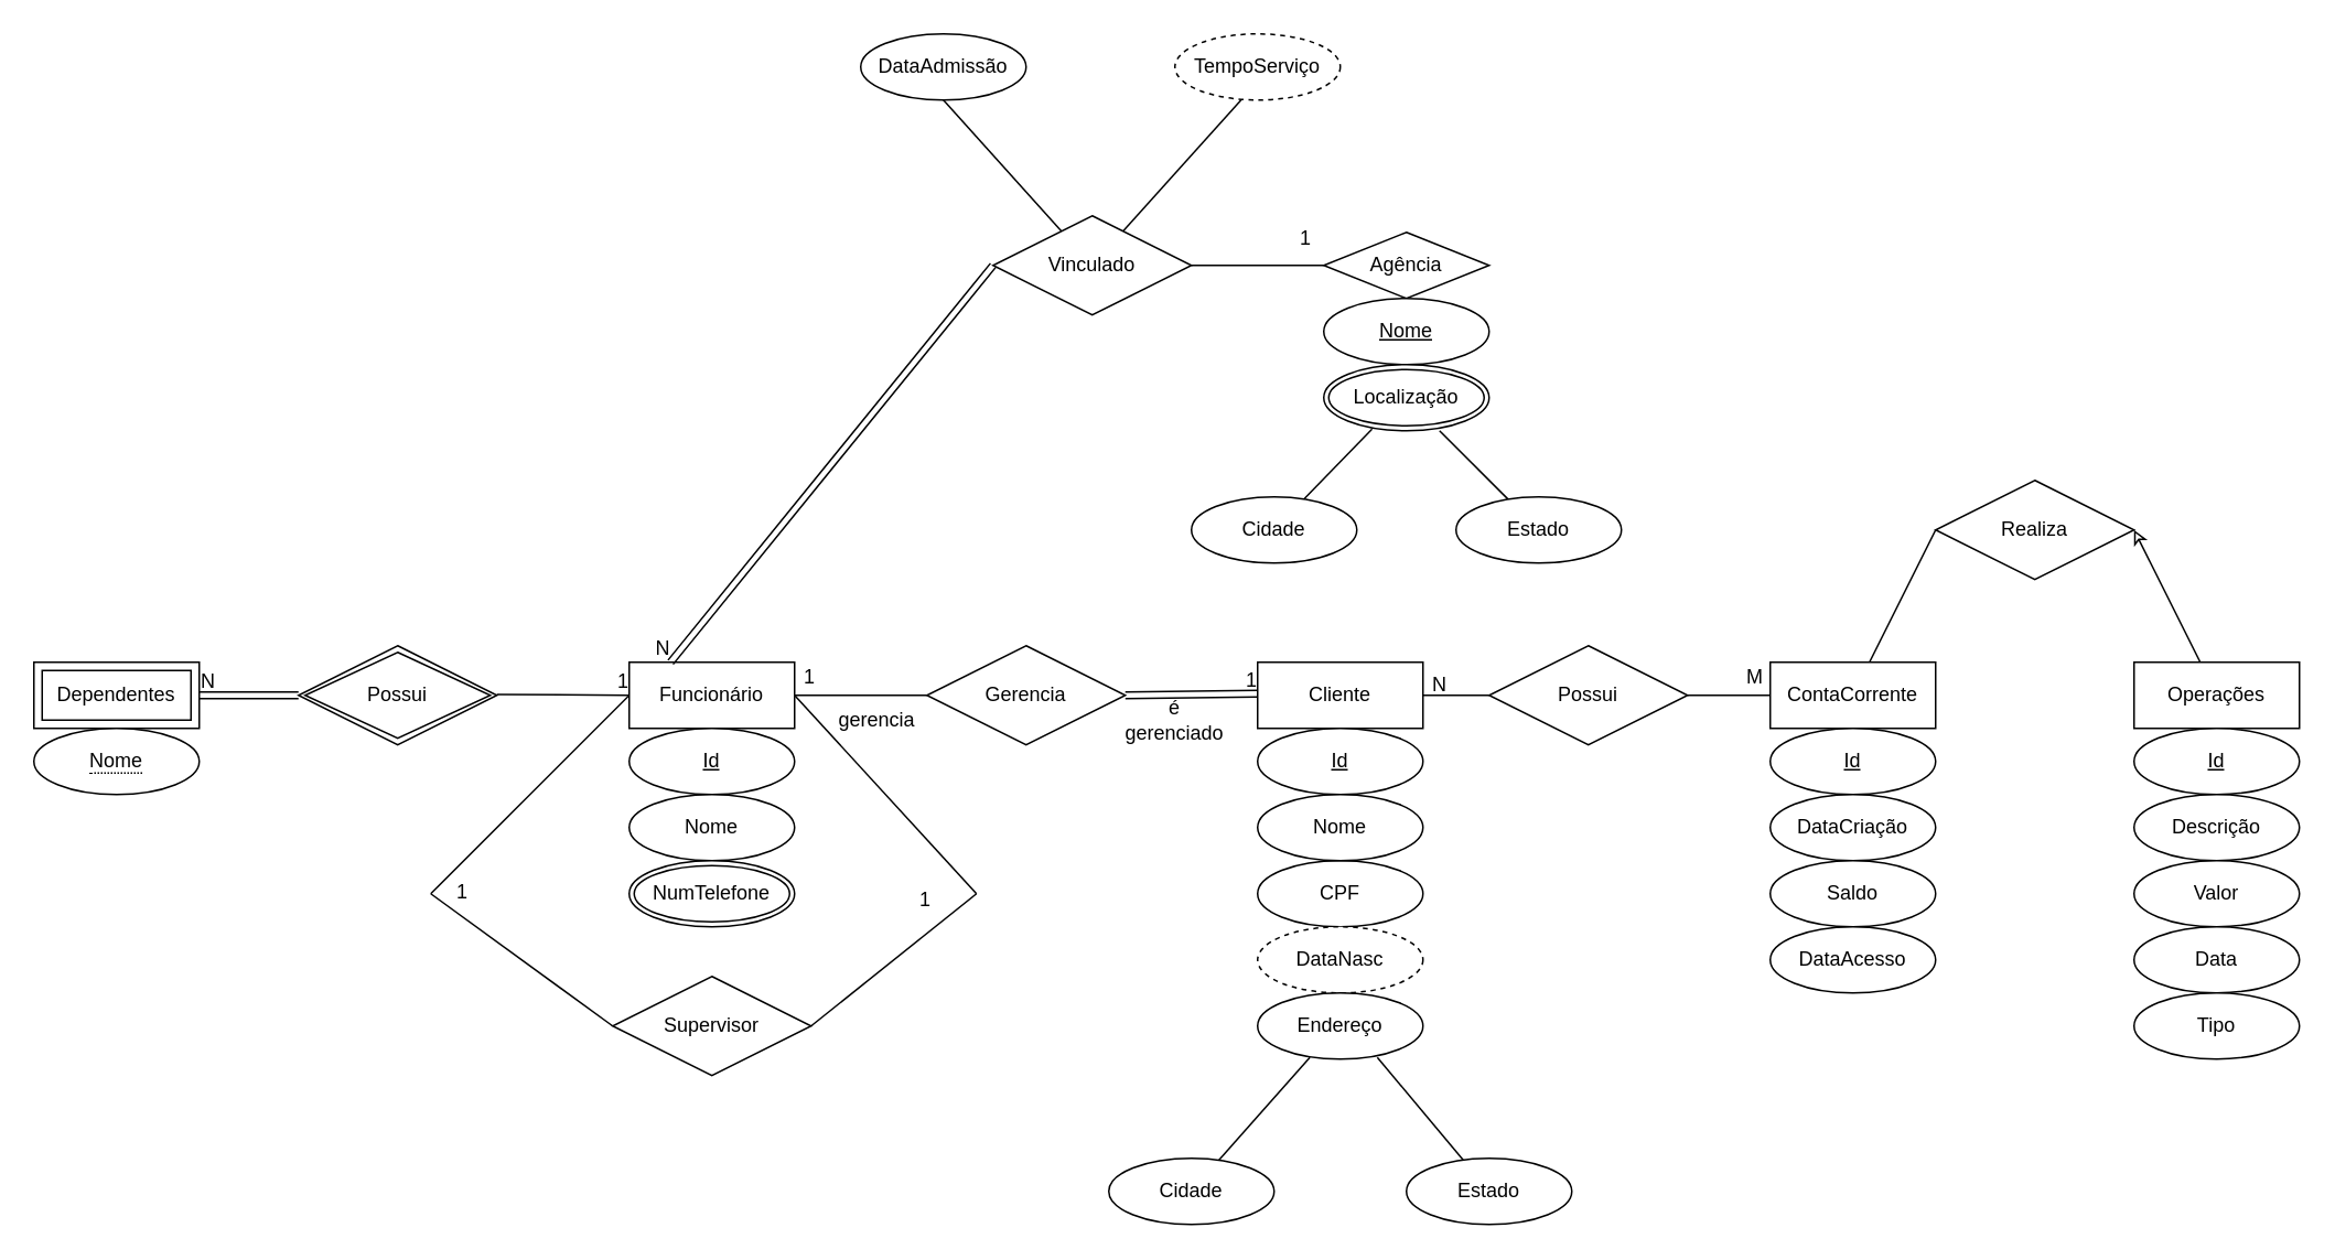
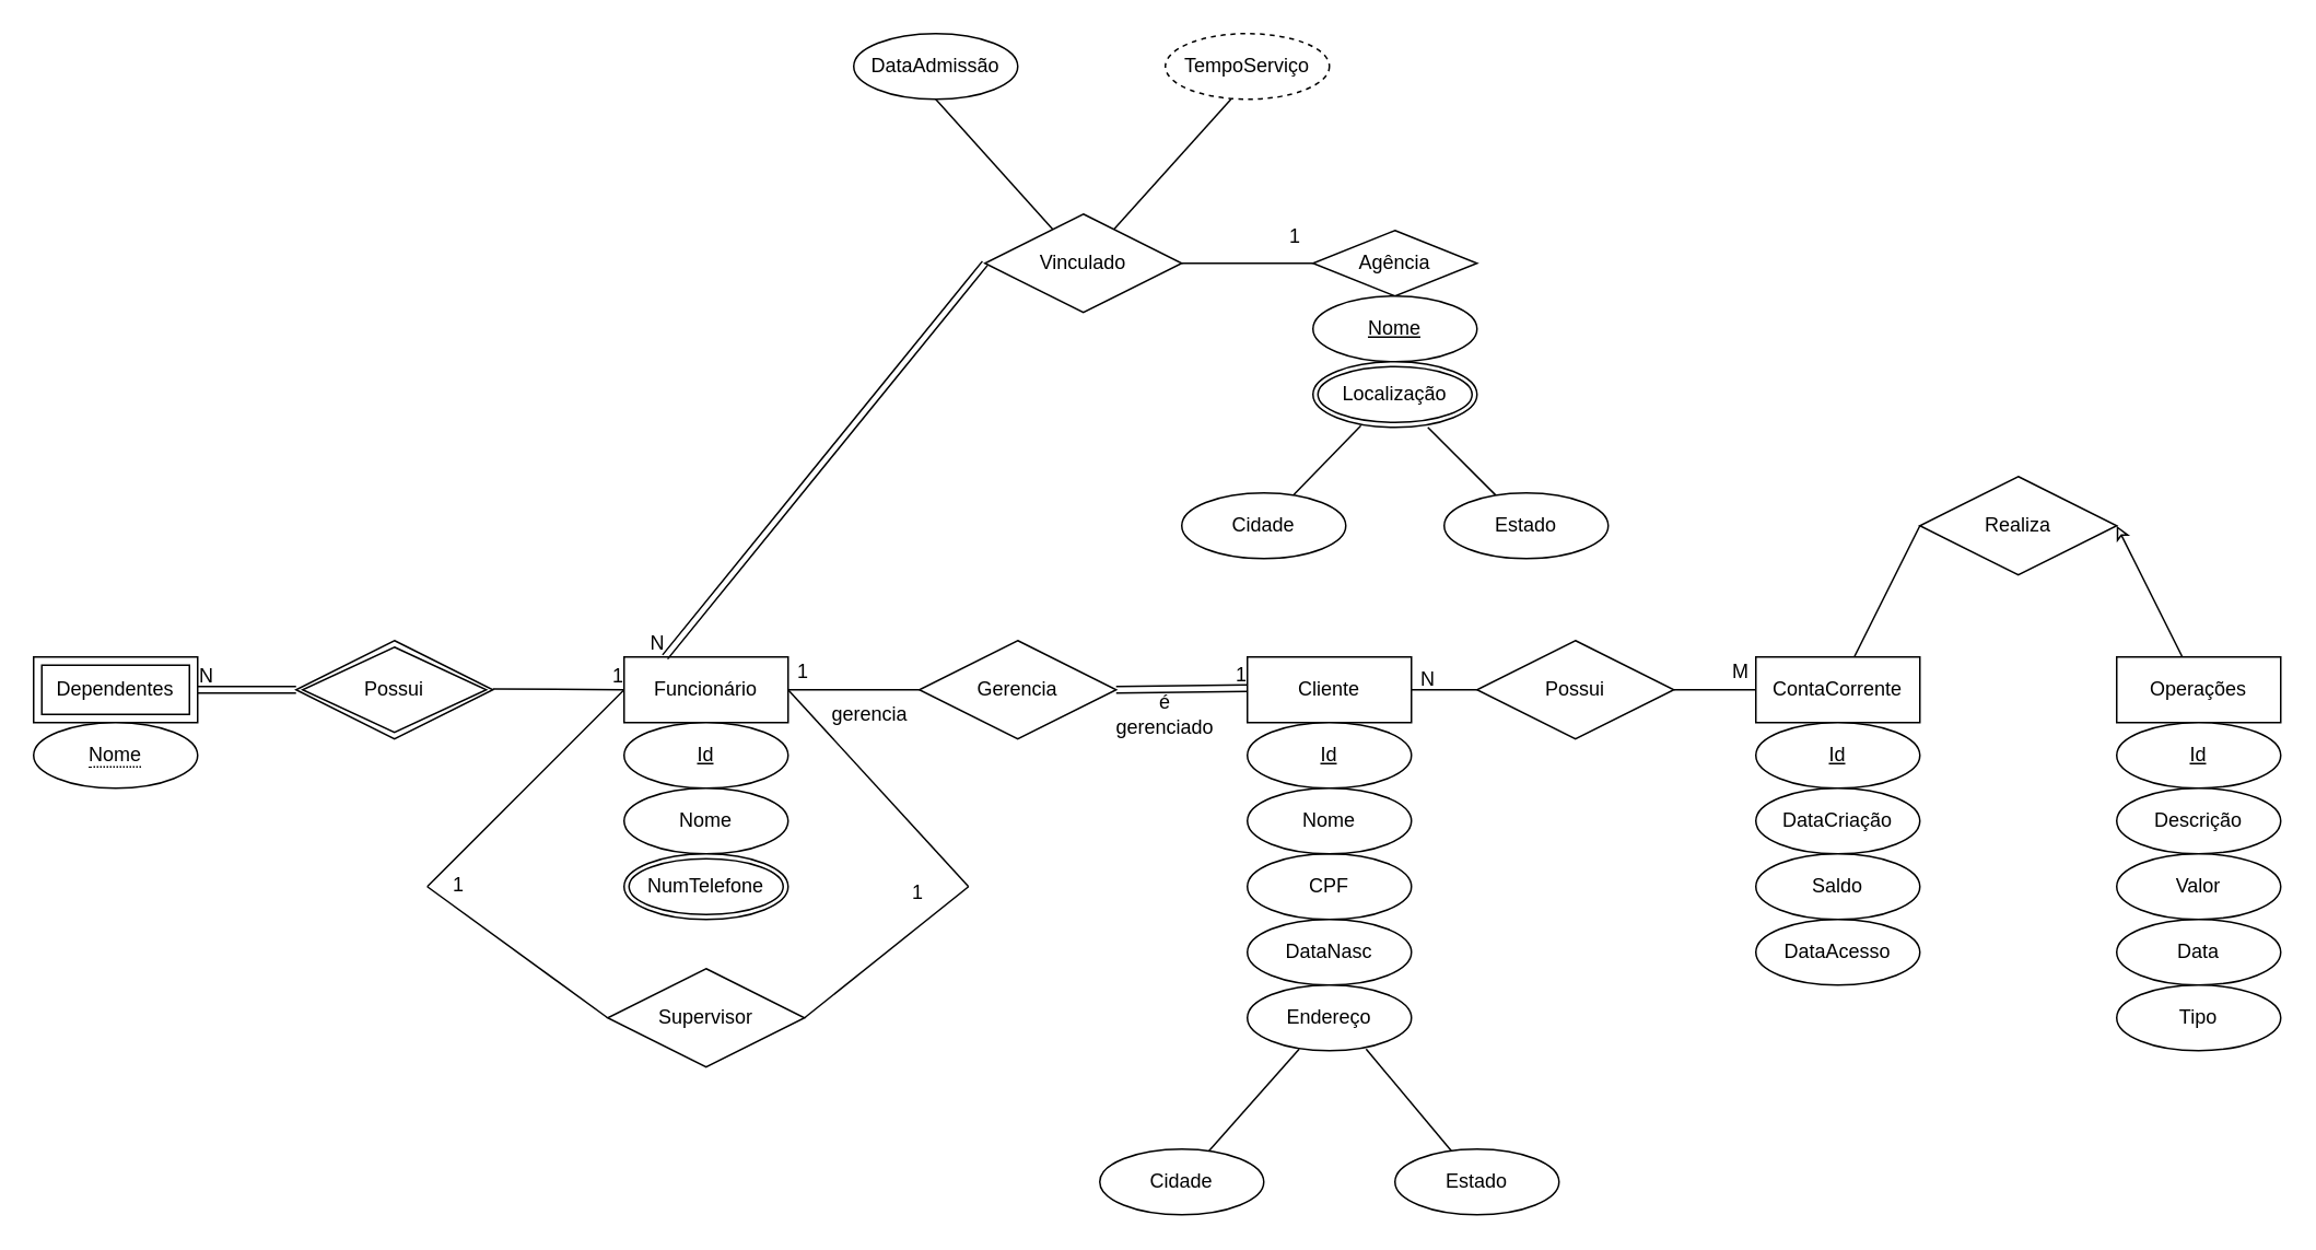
  <mxCell id="0" />
  <mxCell id="1" parent="0" />
  <mxCell id="2" value="Agência" style="rhombus;whiteSpace=wrap;html=1;align=center;" vertex="1" parent="1"><mxGeometry x="800" y="140" width="100" height="40" as="geometry" /></mxCell>
  <mxCell id="3" value="Nome" style="ellipse;whiteSpace=wrap;html=1;align=center;fontStyle=4;" vertex="1" parent="1"><mxGeometry x="800" y="180" width="100" height="40" as="geometry" /></mxCell>
  <mxCell id="4" style="edgeStyle=none;rounded=0;orthogonalLoop=1;jettySize=auto;html=1;entryX=0.292;entryY=0.975;entryDx=0;entryDy=0;entryPerimeter=0;endArrow=none;endFill=0;" edge="1" parent="1" source="5"><mxGeometry relative="1" as="geometry"><mxPoint x="829.2" y="259" as="targetPoint" /></mxGeometry></mxCell>
  <mxCell id="5" value="Cidade" style="ellipse;whiteSpace=wrap;html=1;align=center;" vertex="1" parent="1"><mxGeometry x="720" y="300" width="100" height="40" as="geometry" /></mxCell>
  <mxCell id="6" style="edgeStyle=none;rounded=0;orthogonalLoop=1;jettySize=auto;html=1;endArrow=none;endFill=0;" edge="1" parent="1" source="7"><mxGeometry relative="1" as="geometry"><mxPoint x="870" y="260" as="targetPoint" /></mxGeometry></mxCell>
  <mxCell id="7" value="Estado" style="ellipse;whiteSpace=wrap;html=1;align=center;" vertex="1" parent="1"><mxGeometry x="880" y="300" width="100" height="40" as="geometry" /></mxCell>
  <mxCell id="8" style="edgeStyle=none;rounded=0;orthogonalLoop=1;jettySize=auto;html=1;entryX=0;entryY=0.5;entryDx=0;entryDy=0;endArrow=none;endFill=0;" edge="1" parent="1" source="9" target="39"><mxGeometry relative="1" as="geometry" /></mxCell>
  <mxCell id="9" value="Cliente" style="whiteSpace=wrap;html=1;align=center;" vertex="1" parent="1"><mxGeometry x="760" y="400" width="100" height="40" as="geometry" /></mxCell>
  <mxCell id="10" value="Id" style="ellipse;whiteSpace=wrap;html=1;align=center;fontStyle=4;" vertex="1" parent="1"><mxGeometry x="760" y="440" width="100" height="40" as="geometry" /></mxCell>
  <mxCell id="11" value="CPF" style="ellipse;whiteSpace=wrap;html=1;align=center;" vertex="1" parent="1"><mxGeometry x="760" y="520" width="100" height="40" as="geometry" /></mxCell>
- <mxCell id="12" value="DataNasc" style="ellipse;whiteSpace=wrap;html=1;align=center;dashed=1;" vertex="1" parent="1"><mxGeometry x="760" y="560" width="100" height="40" as="geometry" /></mxCell>
+ <mxCell id="12" value="DataNasc" style="ellipse;whiteSpace=wrap;html=1;align=center;" vertex="1" parent="1"><mxGeometry x="760" y="560" width="100" height="40" as="geometry" /></mxCell>
  <mxCell id="13" value="Endereço" style="ellipse;whiteSpace=wrap;html=1;align=center;" vertex="1" parent="1"><mxGeometry x="760" y="600" width="100" height="40" as="geometry" /></mxCell>
  <mxCell id="14" style="edgeStyle=none;rounded=0;orthogonalLoop=1;jettySize=auto;html=1;entryX=0.316;entryY=0.975;entryDx=0;entryDy=0;entryPerimeter=0;endArrow=none;endFill=0;" edge="1" parent="1" source="15" target="13"><mxGeometry relative="1" as="geometry" /></mxCell>
  <mxCell id="15" value="Cidade" style="ellipse;whiteSpace=wrap;html=1;align=center;" vertex="1" parent="1"><mxGeometry x="670" y="700" width="100" height="40" as="geometry" /></mxCell>
  <mxCell id="16" style="edgeStyle=none;rounded=0;orthogonalLoop=1;jettySize=auto;html=1;entryX=0.724;entryY=0.975;entryDx=0;entryDy=0;entryPerimeter=0;endArrow=none;endFill=0;" edge="1" parent="1" source="17" target="13"><mxGeometry relative="1" as="geometry" /></mxCell>
  <mxCell id="17" value="Estado" style="ellipse;whiteSpace=wrap;html=1;align=center;" vertex="1" parent="1"><mxGeometry x="850" y="700" width="100" height="40" as="geometry" /></mxCell>
  <mxCell id="18" style="edgeStyle=none;rounded=0;orthogonalLoop=1;jettySize=auto;html=1;entryX=0;entryY=0.5;entryDx=0;entryDy=0;endArrow=none;endFill=0;" edge="1" parent="1" source="21" target="40"><mxGeometry relative="1" as="geometry" /></mxCell>
  <mxCell id="19" style="edgeStyle=none;rounded=0;orthogonalLoop=1;jettySize=auto;html=1;endArrow=none;endFill=0;exitX=0;exitY=0.5;exitDx=0;exitDy=0;" edge="1" parent="1" source="21"><mxGeometry relative="1" as="geometry"><mxPoint x="260" y="540" as="targetPoint" /><mxPoint x="390" y="440" as="sourcePoint" /></mxGeometry></mxCell>
  <mxCell id="20" style="edgeStyle=none;rounded=0;orthogonalLoop=1;jettySize=auto;html=1;endArrow=none;endFill=0;exitX=1;exitY=0.5;exitDx=0;exitDy=0;" edge="1" parent="1" source="21"><mxGeometry relative="1" as="geometry"><mxPoint x="590" y="540" as="targetPoint" /></mxGeometry></mxCell>
  <mxCell id="21" value="Funcionário" style="whiteSpace=wrap;html=1;align=center;" vertex="1" parent="1"><mxGeometry x="380" y="400" width="100" height="40" as="geometry" /></mxCell>
  <mxCell id="22" value="Id" style="ellipse;whiteSpace=wrap;html=1;align=center;fontStyle=4;" vertex="1" parent="1"><mxGeometry x="380" y="440" width="100" height="40" as="geometry" /></mxCell>
  <mxCell id="23" value="Nome" style="ellipse;whiteSpace=wrap;html=1;align=center;strokeColor=default;" vertex="1" parent="1"><mxGeometry x="760" y="480" width="100" height="40" as="geometry" /></mxCell>
  <mxCell id="24" value="Nome" style="ellipse;whiteSpace=wrap;html=1;align=center;strokeColor=default;" vertex="1" parent="1"><mxGeometry x="380" y="480" width="100" height="40" as="geometry" /></mxCell>
  <mxCell id="25" style="edgeStyle=none;rounded=0;orthogonalLoop=1;jettySize=auto;html=1;endArrow=none;endFill=0;exitX=0;exitY=0.5;exitDx=0;exitDy=0;" edge="1" parent="1" source="27"><mxGeometry relative="1" as="geometry"><mxPoint x="260" y="540" as="targetPoint" /></mxGeometry></mxCell>
  <mxCell id="26" style="edgeStyle=none;rounded=0;orthogonalLoop=1;jettySize=auto;html=1;endArrow=none;endFill=0;exitX=1;exitY=0.5;exitDx=0;exitDy=0;" edge="1" parent="1" source="27"><mxGeometry relative="1" as="geometry"><mxPoint x="590" y="540" as="targetPoint" /></mxGeometry></mxCell>
  <mxCell id="27" value="Supervisor" style="shape=rhombus;perimeter=rhombusPerimeter;whiteSpace=wrap;html=1;align=center;strokeColor=default;" vertex="1" parent="1"><mxGeometry x="370" y="590" width="120" height="60" as="geometry" /></mxCell>
  <mxCell id="28" style="edgeStyle=none;rounded=0;orthogonalLoop=1;jettySize=auto;html=1;entryX=0;entryY=0.5;entryDx=0;entryDy=0;endArrow=none;endFill=0;" edge="1" parent="1" source="29" target="51"><mxGeometry relative="1" as="geometry" /></mxCell>
  <mxCell id="29" value="ContaCorrente" style="whiteSpace=wrap;html=1;align=center;strokeColor=default;" vertex="1" parent="1"><mxGeometry x="1070" y="400" width="100" height="40" as="geometry" /></mxCell>
  <mxCell id="30" value="Id" style="ellipse;whiteSpace=wrap;html=1;align=center;fontStyle=4;strokeColor=default;" vertex="1" parent="1"><mxGeometry x="1070" y="440" width="100" height="40" as="geometry" /></mxCell>
  <mxCell id="31" value="DataCriação" style="ellipse;whiteSpace=wrap;html=1;align=center;strokeColor=default;" vertex="1" parent="1"><mxGeometry x="1070" y="480" width="100" height="40" as="geometry" /></mxCell>
  <mxCell id="32" style="edgeStyle=none;rounded=0;orthogonalLoop=1;jettySize=auto;html=1;entryX=1;entryY=0.5;entryDx=0;entryDy=0;endArrow=classic;endFill=0;" edge="1" parent="1" source="33" target="51"><mxGeometry relative="1" as="geometry" /></mxCell>
  <mxCell id="33" value="Operações" style="whiteSpace=wrap;html=1;align=center;strokeColor=default;" vertex="1" parent="1"><mxGeometry x="1290" y="400" width="100" height="40" as="geometry" /></mxCell>
  <mxCell id="34" value="Id" style="ellipse;whiteSpace=wrap;html=1;align=center;fontStyle=4;strokeColor=default;" vertex="1" parent="1"><mxGeometry x="1290" y="440" width="100" height="40" as="geometry" /></mxCell>
  <mxCell id="35" value="Descrição" style="ellipse;whiteSpace=wrap;html=1;align=center;strokeColor=default;" vertex="1" parent="1"><mxGeometry x="1290" y="480" width="100" height="40" as="geometry" /></mxCell>
  <mxCell id="36" value="Valor" style="ellipse;whiteSpace=wrap;html=1;align=center;strokeColor=default;" vertex="1" parent="1"><mxGeometry x="1290" y="520" width="100" height="40" as="geometry" /></mxCell>
  <mxCell id="37" value="Data" style="ellipse;whiteSpace=wrap;html=1;align=center;strokeColor=default;" vertex="1" parent="1"><mxGeometry x="1290" y="560" width="100" height="40" as="geometry" /></mxCell>
  <mxCell id="38" style="edgeStyle=none;rounded=0;orthogonalLoop=1;jettySize=auto;html=1;endArrow=none;endFill=0;" edge="1" parent="1" source="39" target="29"><mxGeometry relative="1" as="geometry" /></mxCell>
  <mxCell id="39" value="Possui" style="shape=rhombus;perimeter=rhombusPerimeter;whiteSpace=wrap;html=1;align=center;strokeColor=default;" vertex="1" parent="1"><mxGeometry x="900" y="390" width="120" height="60" as="geometry" /></mxCell>
  <mxCell id="40" value="Gerencia" style="shape=rhombus;perimeter=rhombusPerimeter;whiteSpace=wrap;html=1;align=center;strokeColor=default;" vertex="1" parent="1"><mxGeometry x="560" y="390" width="120" height="60" as="geometry" /></mxCell>
  <mxCell id="41" value="NumTelefone" style="ellipse;shape=doubleEllipse;margin=3;whiteSpace=wrap;html=1;align=center;strokeColor=default;" vertex="1" parent="1"><mxGeometry x="380" y="520" width="100" height="40" as="geometry" /></mxCell>
  <mxCell id="42" value="DataAdmissão" style="ellipse;whiteSpace=wrap;html=1;align=center;strokeColor=default;" vertex="1" parent="1"><mxGeometry x="520" y="20" width="100" height="40" as="geometry" /></mxCell>
  <mxCell id="43" style="edgeStyle=none;rounded=0;orthogonalLoop=1;jettySize=auto;html=1;entryX=0;entryY=0.5;entryDx=0;entryDy=0;endArrow=none;endFill=0;" edge="1" parent="1" source="46" target="2"><mxGeometry relative="1" as="geometry" /></mxCell>
  <mxCell id="44" style="edgeStyle=none;rounded=0;orthogonalLoop=1;jettySize=auto;html=1;entryX=0.5;entryY=1;entryDx=0;entryDy=0;endArrow=none;endFill=0;" edge="1" parent="1" source="46" target="42"><mxGeometry relative="1" as="geometry" /></mxCell>
  <mxCell id="45" style="edgeStyle=none;rounded=0;orthogonalLoop=1;jettySize=auto;html=1;endArrow=none;endFill=0;" edge="1" parent="1" source="46"><mxGeometry relative="1" as="geometry"><mxPoint x="750" y="60" as="targetPoint" /></mxGeometry></mxCell>
  <mxCell id="46" value="Vinculado" style="shape=rhombus;perimeter=rhombusPerimeter;whiteSpace=wrap;html=1;align=center;strokeColor=default;" vertex="1" parent="1"><mxGeometry x="600" y="130" width="120" height="60" as="geometry" /></mxCell>
  <mxCell id="47" style="edgeStyle=none;rounded=0;orthogonalLoop=1;jettySize=auto;html=1;entryX=1;entryY=0.5;entryDx=0;entryDy=0;endArrow=none;endFill=0;" edge="1" parent="1" source="46" target="46"><mxGeometry relative="1" as="geometry" /></mxCell>
  <mxCell id="48" value="Saldo" style="ellipse;whiteSpace=wrap;html=1;align=center;strokeColor=default;" vertex="1" parent="1"><mxGeometry x="1070" y="520" width="100" height="40" as="geometry" /></mxCell>
  <mxCell id="49" value="DataAcesso" style="ellipse;whiteSpace=wrap;html=1;align=center;strokeColor=default;" vertex="1" parent="1"><mxGeometry x="1070" y="560" width="100" height="40" as="geometry" /></mxCell>
  <mxCell id="50" value="Tipo" style="ellipse;whiteSpace=wrap;html=1;align=center;strokeColor=default;" vertex="1" parent="1"><mxGeometry x="1290" y="600" width="100" height="40" as="geometry" /></mxCell>
  <mxCell id="51" value="Realiza" style="shape=rhombus;perimeter=rhombusPerimeter;whiteSpace=wrap;html=1;align=center;strokeColor=default;" vertex="1" parent="1"><mxGeometry x="1170" y="290" width="120" height="60" as="geometry" /></mxCell>
  <mxCell id="52" value="Dependentes" style="shape=ext;margin=3;double=1;whiteSpace=wrap;html=1;align=center;strokeColor=default;" vertex="1" parent="1"><mxGeometry x="20" y="400" width="100" height="40" as="geometry" /></mxCell>
  <mxCell id="53" value="&lt;span style=&quot;border-bottom: 1px dotted&quot;&gt;Nome&lt;/span&gt;" style="ellipse;whiteSpace=wrap;html=1;align=center;strokeColor=default;" vertex="1" parent="1"><mxGeometry x="20" y="440" width="100" height="40" as="geometry" /></mxCell>
  <mxCell id="54" value="Possui" style="shape=rhombus;double=1;perimeter=rhombusPerimeter;whiteSpace=wrap;html=1;align=center;strokeColor=default;" vertex="1" parent="1"><mxGeometry x="180" y="390" width="120" height="60" as="geometry" /></mxCell>
  <mxCell id="55" value="" style="shape=link;html=1;rounded=0;endArrow=none;endFill=0;" edge="1" parent="1"><mxGeometry relative="1" as="geometry"><mxPoint x="120" y="420" as="sourcePoint" /><mxPoint x="180" y="420" as="targetPoint" /></mxGeometry></mxCell>
  <mxCell id="56" value="N" style="resizable=0;html=1;align=right;verticalAlign=bottom;strokeColor=default;" connectable="0" vertex="1" parent="55"><mxGeometry x="1" relative="1" as="geometry"><mxPoint x="-50" as="offset" /></mxGeometry></mxCell>
  <mxCell id="57" value="" style="endArrow=none;html=1;rounded=0;" edge="1" parent="1"><mxGeometry relative="1" as="geometry"><mxPoint x="300" y="419.5" as="sourcePoint" /><mxPoint x="380" y="420" as="targetPoint" /></mxGeometry></mxCell>
  <mxCell id="58" value="1" style="resizable=0;html=1;align=right;verticalAlign=bottom;strokeColor=default;" connectable="0" vertex="1" parent="57"><mxGeometry x="1" relative="1" as="geometry" /></mxCell>
  <mxCell id="59" value="1" style="text;strokeColor=none;fillColor=none;spacingLeft=4;spacingRight=4;overflow=hidden;rotatable=0;points=[[0,0.5],[1,0.5]];portConstraint=eastwest;fontSize=12;" vertex="1" parent="1"><mxGeometry x="270" y="525" width="30" height="30" as="geometry" /></mxCell>
  <mxCell id="60" value="1" style="text;strokeColor=none;fillColor=none;spacingLeft=4;spacingRight=4;overflow=hidden;rotatable=0;points=[[0,0.5],[1,0.5]];portConstraint=eastwest;fontSize=12;" vertex="1" parent="1"><mxGeometry x="550" y="530" width="20" height="30" as="geometry" /></mxCell>
  <mxCell id="61" value="1" style="text;strokeColor=none;fillColor=none;spacingLeft=4;spacingRight=4;overflow=hidden;rotatable=0;points=[[0,0.5],[1,0.5]];portConstraint=eastwest;fontSize=12;" vertex="1" parent="1"><mxGeometry x="780" y="130" width="20" height="30" as="geometry" /></mxCell>
  <mxCell id="62" value="N" style="text;strokeColor=none;fillColor=none;spacingLeft=4;spacingRight=4;overflow=hidden;rotatable=0;points=[[0,0.5],[1,0.5]];portConstraint=eastwest;fontSize=12;" vertex="1" parent="1"><mxGeometry x="860" y="400" width="20" height="20" as="geometry" /></mxCell>
  <mxCell id="63" value="M" style="text;strokeColor=none;fillColor=none;spacingLeft=4;spacingRight=4;overflow=hidden;rotatable=0;points=[[0,0.5],[1,0.5]];portConstraint=eastwest;fontSize=12;" vertex="1" parent="1"><mxGeometry x="1050" y="395" width="20" height="20" as="geometry" /></mxCell>
  <mxCell id="64" value="" style="shape=link;html=1;rounded=0;endArrow=none;endFill=0;exitX=1;exitY=0.5;exitDx=0;exitDy=0;" edge="1" parent="1" source="40"><mxGeometry relative="1" as="geometry"><mxPoint x="600" y="419" as="sourcePoint" /><mxPoint x="760" y="419" as="targetPoint" /></mxGeometry></mxCell>
  <mxCell id="65" value="1" style="resizable=0;html=1;align=right;verticalAlign=bottom;strokeColor=default;" connectable="0" vertex="1" parent="64"><mxGeometry x="1" relative="1" as="geometry" /></mxCell>
  <mxCell id="66" value="1" style="text;strokeColor=none;fillColor=none;spacingLeft=4;spacingRight=4;overflow=hidden;rotatable=0;points=[[0,0.5],[1,0.5]];portConstraint=eastwest;fontSize=12;" vertex="1" parent="1"><mxGeometry x="480" y="395" width="20" height="20" as="geometry" /></mxCell>
  <mxCell id="67" value="é gerenciado" style="text;html=1;strokeColor=none;fillColor=none;align=center;verticalAlign=middle;whiteSpace=wrap;rounded=0;" vertex="1" parent="1"><mxGeometry x="680" y="420" width="60" height="30" as="geometry" /></mxCell>
  <mxCell id="68" value="gerencia" style="text;html=1;strokeColor=none;fillColor=none;align=center;verticalAlign=middle;whiteSpace=wrap;rounded=0;" vertex="1" parent="1"><mxGeometry x="500" y="420" width="60" height="30" as="geometry" /></mxCell>
  <mxCell id="69" value="" style="shape=link;html=1;rounded=0;endArrow=none;endFill=0;exitX=0;exitY=0.5;exitDx=0;exitDy=0;entryX=0.25;entryY=0;entryDx=0;entryDy=0;" edge="1" parent="1" source="46" target="21"><mxGeometry relative="1" as="geometry"><mxPoint x="460" y="290" as="sourcePoint" /><mxPoint x="390" y="400" as="targetPoint" /></mxGeometry></mxCell>
  <mxCell id="70" value="N" style="resizable=0;html=1;align=right;verticalAlign=bottom;strokeColor=default;" connectable="0" vertex="1" parent="69"><mxGeometry x="1" relative="1" as="geometry" /></mxCell>
  <mxCell id="71" value="TempoServiço" style="ellipse;whiteSpace=wrap;html=1;align=center;dashed=1;strokeColor=default;" vertex="1" parent="1"><mxGeometry x="710" y="20" width="100" height="40" as="geometry" /></mxCell>
  <mxCell id="72" value="Localização" style="ellipse;shape=doubleEllipse;margin=3;whiteSpace=wrap;html=1;align=center;strokeColor=default;" vertex="1" parent="1"><mxGeometry x="800" y="220" width="100" height="40" as="geometry" /></mxCell>
